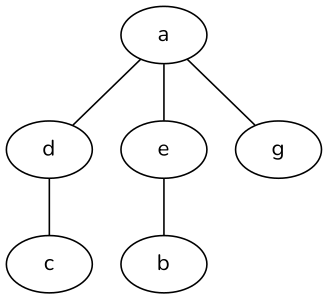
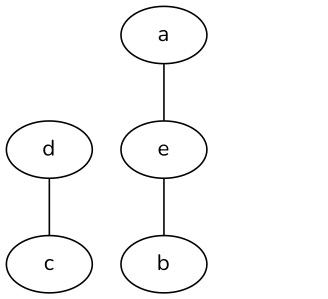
  graph {
    fontname=Nunito
    node [fontname=Nunito]
    edge [fontname=Nunito]
    a
    d
    e
-   g
    c
    b
-   a -- d
    a -- e
-   a -- g
    d -- c
    e -- b
  }
